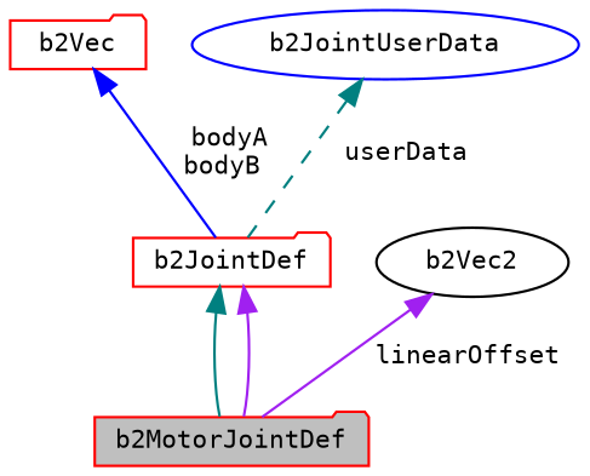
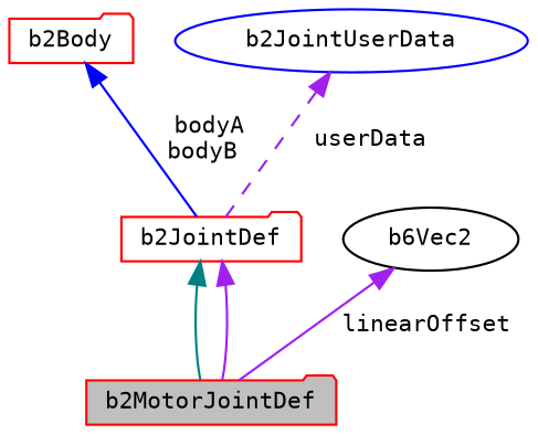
  digraph {
    fontname="DejaVu Sans Mono"
    node [color=red fillcolor=white fontname="DejaVu Sans Mono" fontsize=10 shape=folder style=filled]
    edge [color=teal dir=back fontname="DejaVu Sans Mono" fontsize=10 labelfontname=Helvetica labelfontsize=10 style=solid]
    n1 [fillcolor=grey75 fontcolor=black height=0.2 label=b2MotorJointDef width=0.4]
    n2 [height=0.2 label=b2JointDef width=0.4]
-   n3 [height=0.2 label=b2Vec width=0.4]
+   n3 [height=0.2 label=b2Body width=0.4]
    n4 [color=blue height=0.2 label=b2JointUserData shape=ellipse width=0.4]
-   n5 [color=black height=0.2 label=b2Vec2 shape=ellipse width=0.4]
+   n5 [color=black height=0.2 label=b6Vec2 shape=ellipse width=0.4]
    n2 -> n1
    n2 -> n1 [color=purple]
    n3 -> n2 [color=blue label=" bodyA\nbodyB"]
-   n4 -> n2 [label=" userData" style=dashed]
+   n4 -> n2 [color=purple label=" userData" style=dashed]
    n5 -> n1 [color=purple label=" linearOffset"]
  }
